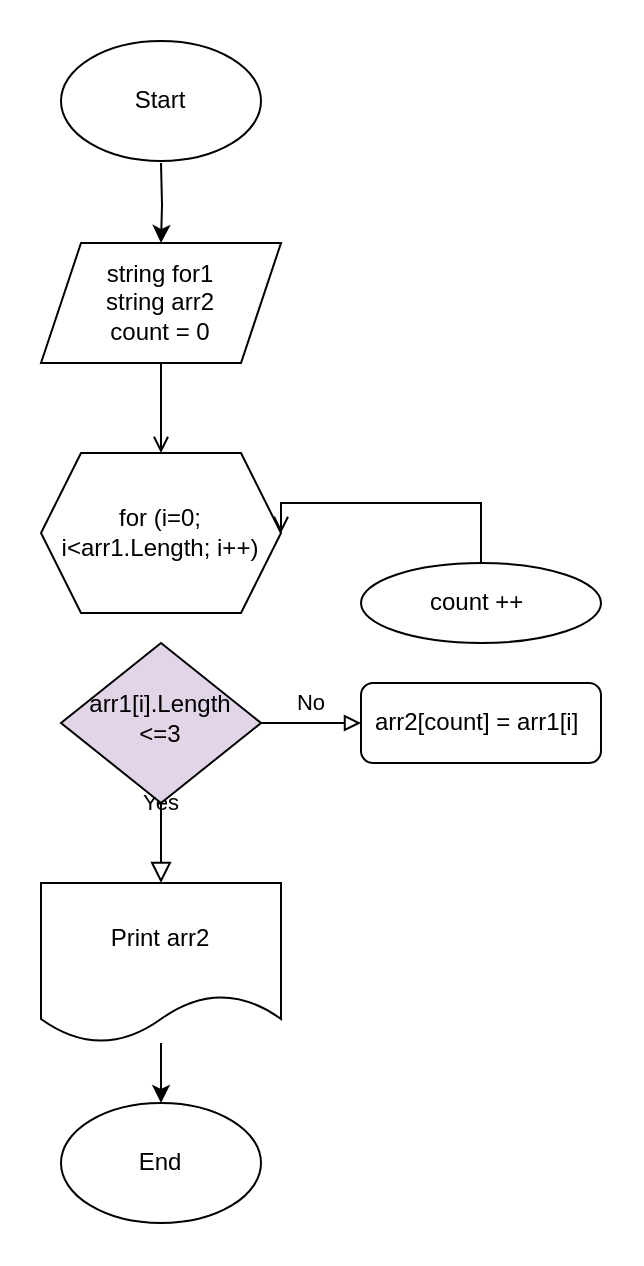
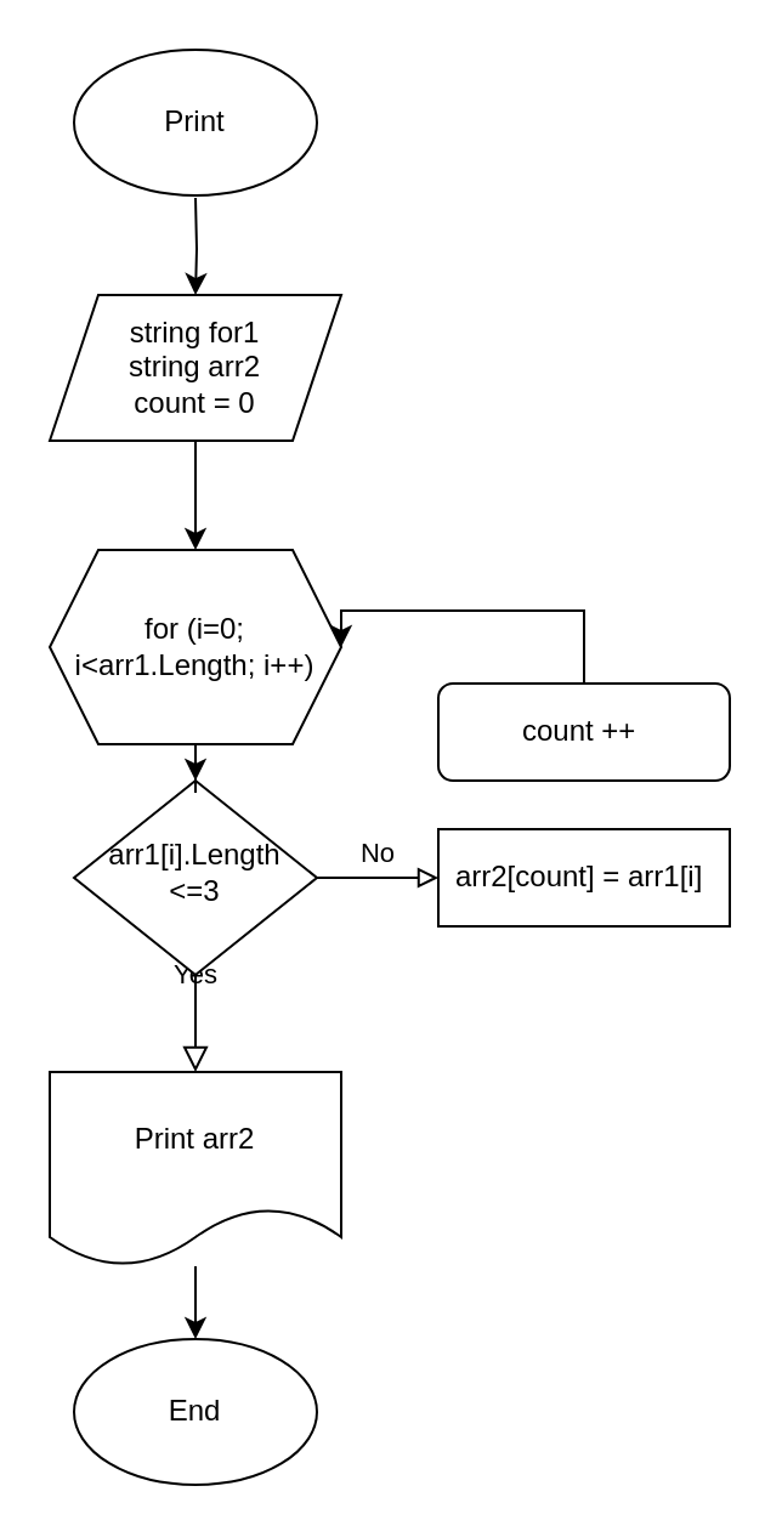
  <mxCell id="0" />
  <mxCell id="1" parent="0" />
  <mxCell id="2" value="" style="edgeStyle=orthogonalEdgeStyle;rounded=0;orthogonalLoop=1;jettySize=auto;html=1;" edge="1" parent="1" target="8"><mxGeometry relative="1" as="geometry"><mxPoint x="80" y="81" as="sourcePoint" /></mxGeometry></mxCell>
  <mxCell id="3" value="Yes" style="rounded=0;html=1;jettySize=auto;orthogonalLoop=1;fontSize=11;endArrow=block;endFill=0;endSize=8;strokeWidth=1;shadow=0;labelBackgroundColor=none;edgeStyle=orthogonalEdgeStyle;" parent="1" source="5" edge="1"><mxGeometry y="20" relative="1" as="geometry"><mxPoint as="offset" /><mxPoint x="80" y="441" as="targetPoint" /></mxGeometry></mxCell>
  <mxCell id="4" value="No" style="edgeStyle=orthogonalEdgeStyle;rounded=0;html=1;jettySize=auto;orthogonalLoop=1;fontSize=11;endArrow=block;endFill=0;strokeWidth=1;shadow=0;labelBackgroundColor=none;" parent="1" source="5" target="6" edge="1"><mxGeometry y="10" relative="1" as="geometry"><mxPoint as="offset" /></mxGeometry></mxCell>
- <mxCell id="5" value="arr1[i].Length &amp;lt;=3" style="rhombus;whiteSpace=wrap;html=1;shadow=0;fontFamily=Helvetica;fontSize=12;align=center;strokeWidth=1;spacing=6;spacingTop=-4;fillColor=#e1d5e7;" parent="1" vertex="1"><mxGeometry x="30" y="321" width="100" height="80" as="geometry" /></mxCell>
- <mxCell id="6" value="arr2[count] = arr1[i]&amp;nbsp;" style="rounded=1;whiteSpace=wrap;html=1;fontSize=12;glass=0;strokeWidth=1;shadow=0;" parent="1" vertex="1"><mxGeometry x="180" y="341" width="120" height="40" as="geometry" /></mxCell>
- <mxCell id="7" value="" style="edgeStyle=orthogonalEdgeStyle;rounded=0;orthogonalLoop=1;jettySize=auto;html=1;endArrow=open;" edge="1" parent="1" source="8" target="10"><mxGeometry relative="1" as="geometry" /></mxCell>
+ <mxCell id="5" value="arr1[i].Length &amp;lt;=3" style="rhombus;whiteSpace=wrap;html=1;shadow=0;fontFamily=Helvetica;fontSize=12;align=center;strokeWidth=1;spacing=6;spacingTop=-4;" parent="1" vertex="1"><mxGeometry x="30" y="321" width="100" height="80" as="geometry" /></mxCell>
+ <mxCell id="6" value="arr2[count] = arr1[i]&amp;nbsp;" style="whiteSpace=wrap;html=1;fontSize=12;glass=0;strokeWidth=1;shadow=0;rounded=0;" parent="1" vertex="1"><mxGeometry x="180" y="341" width="120" height="40" as="geometry" /></mxCell>
+ <mxCell id="7" value="" style="edgeStyle=orthogonalEdgeStyle;rounded=0;orthogonalLoop=1;jettySize=auto;html=1;" edge="1" parent="1" source="8" target="10"><mxGeometry relative="1" as="geometry" /></mxCell>
  <mxCell id="8" value="string for1&lt;br&gt;string arr2&lt;br&gt;count = 0" style="shape=parallelogram;perimeter=parallelogramPerimeter;whiteSpace=wrap;html=1;fixedSize=1;align=center;" vertex="1" parent="1"><mxGeometry x="20" y="121" width="120" height="60" as="geometry" /></mxCell>
+ <mxCell id="9" value="" style="edgeStyle=orthogonalEdgeStyle;rounded=0;orthogonalLoop=1;jettySize=auto;html=1;" edge="1" parent="1" source="10" target="5"><mxGeometry relative="1" as="geometry" /></mxCell>
  <mxCell id="10" value="for (i=0; i&amp;lt;arr1.Length; i++)" style="shape=hexagon;perimeter=hexagonPerimeter2;whiteSpace=wrap;html=1;fixedSize=1;" vertex="1" parent="1"><mxGeometry x="20" y="226" width="120" height="80" as="geometry" /></mxCell>
- <mxCell id="11" style="edgeStyle=orthogonalEdgeStyle;rounded=0;orthogonalLoop=1;jettySize=auto;html=1;entryX=1;entryY=0.5;entryDx=0;entryDy=0;endArrow=open;" edge="1" parent="1" source="12" target="10"><mxGeometry relative="1" as="geometry"><Array as="points"><mxPoint x="240" y="251" /></Array></mxGeometry></mxCell>
- <mxCell id="12" value="count ++&amp;nbsp;" style="ellipse;whiteSpace=wrap;html=1;fontSize=12;glass=0;strokeWidth=1;shadow=0;" vertex="1" parent="1"><mxGeometry x="180" y="281" width="120" height="40" as="geometry" /></mxCell>
+ <mxCell id="11" style="edgeStyle=orthogonalEdgeStyle;rounded=0;orthogonalLoop=1;jettySize=auto;html=1;entryX=1;entryY=0.5;entryDx=0;entryDy=0;" edge="1" parent="1" source="12" target="10"><mxGeometry relative="1" as="geometry"><Array as="points"><mxPoint x="240" y="251" /></Array></mxGeometry></mxCell>
+ <mxCell id="12" value="count ++&amp;nbsp;" style="rounded=1;whiteSpace=wrap;html=1;fontSize=12;glass=0;strokeWidth=1;shadow=0;" vertex="1" parent="1"><mxGeometry x="180" y="281" width="120" height="40" as="geometry" /></mxCell>
  <mxCell id="13" style="edgeStyle=orthogonalEdgeStyle;rounded=0;orthogonalLoop=1;jettySize=auto;html=1;" edge="1" parent="1" source="14"><mxGeometry relative="1" as="geometry"><mxPoint x="80" y="551" as="targetPoint" /></mxGeometry></mxCell>
  <mxCell id="14" value="Print arr2" style="shape=document;whiteSpace=wrap;html=1;boundedLbl=1;" vertex="1" parent="1"><mxGeometry x="20" y="441" width="120" height="80" as="geometry" /></mxCell>
- <mxCell id="15" value="Start" style="ellipse;whiteSpace=wrap;html=1;" vertex="1" parent="1"><mxGeometry x="30" y="20" width="100" height="60" as="geometry" /></mxCell>
+ <mxCell id="15" value="Print" style="ellipse;whiteSpace=wrap;html=1;" vertex="1" parent="1"><mxGeometry x="30" y="20" width="100" height="60" as="geometry" /></mxCell>
  <mxCell id="16" value="End" style="ellipse;whiteSpace=wrap;html=1;" vertex="1" parent="1"><mxGeometry x="30" y="551" width="100" height="60" as="geometry" /></mxCell>
